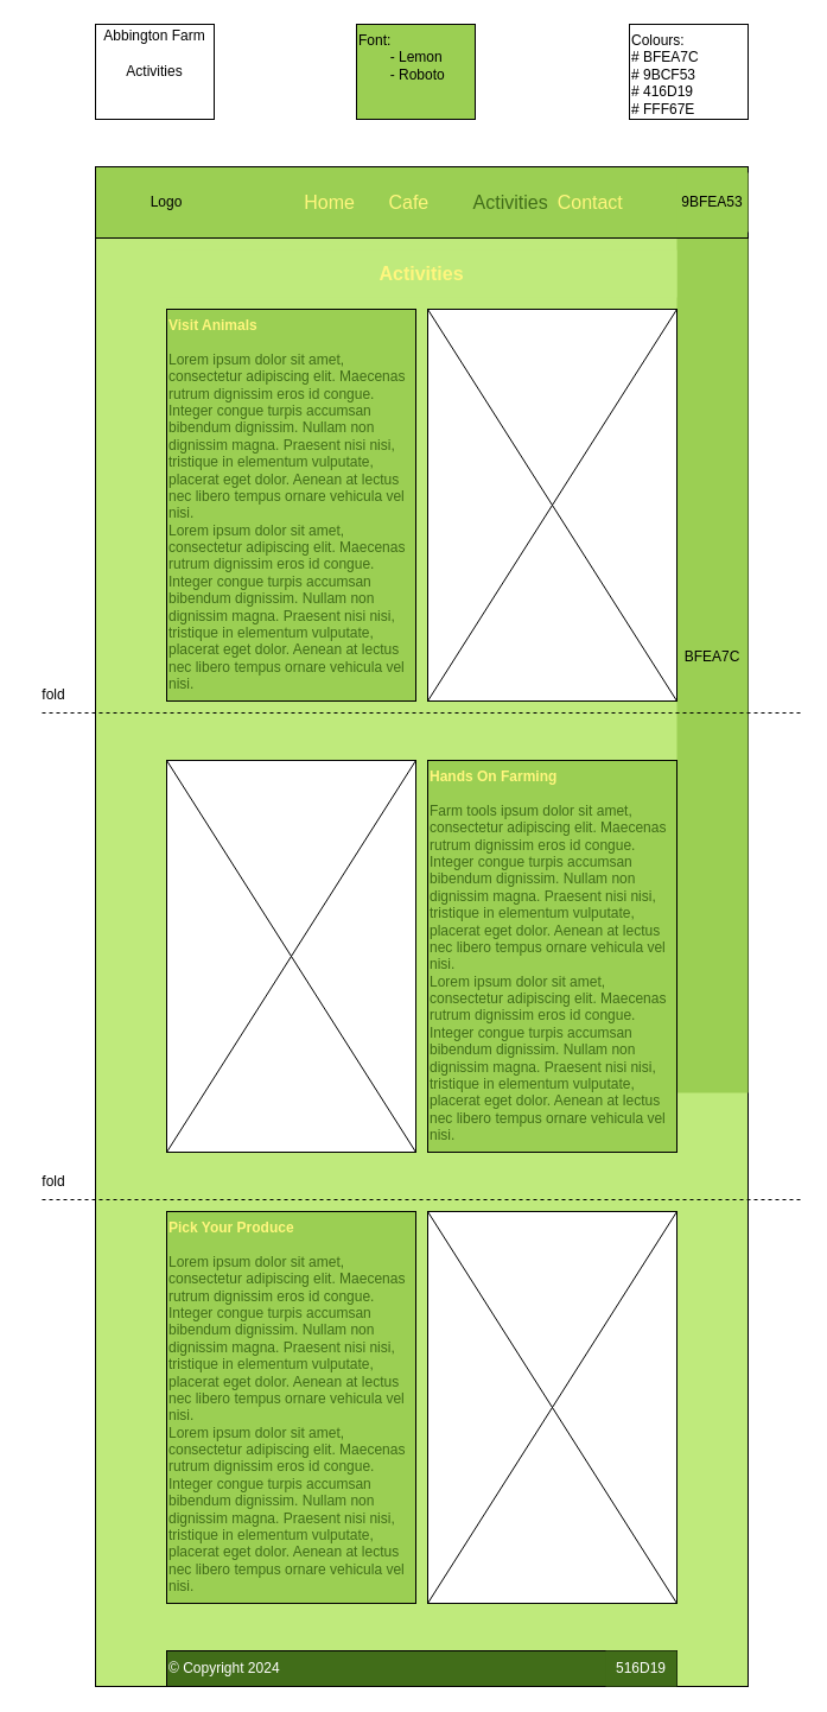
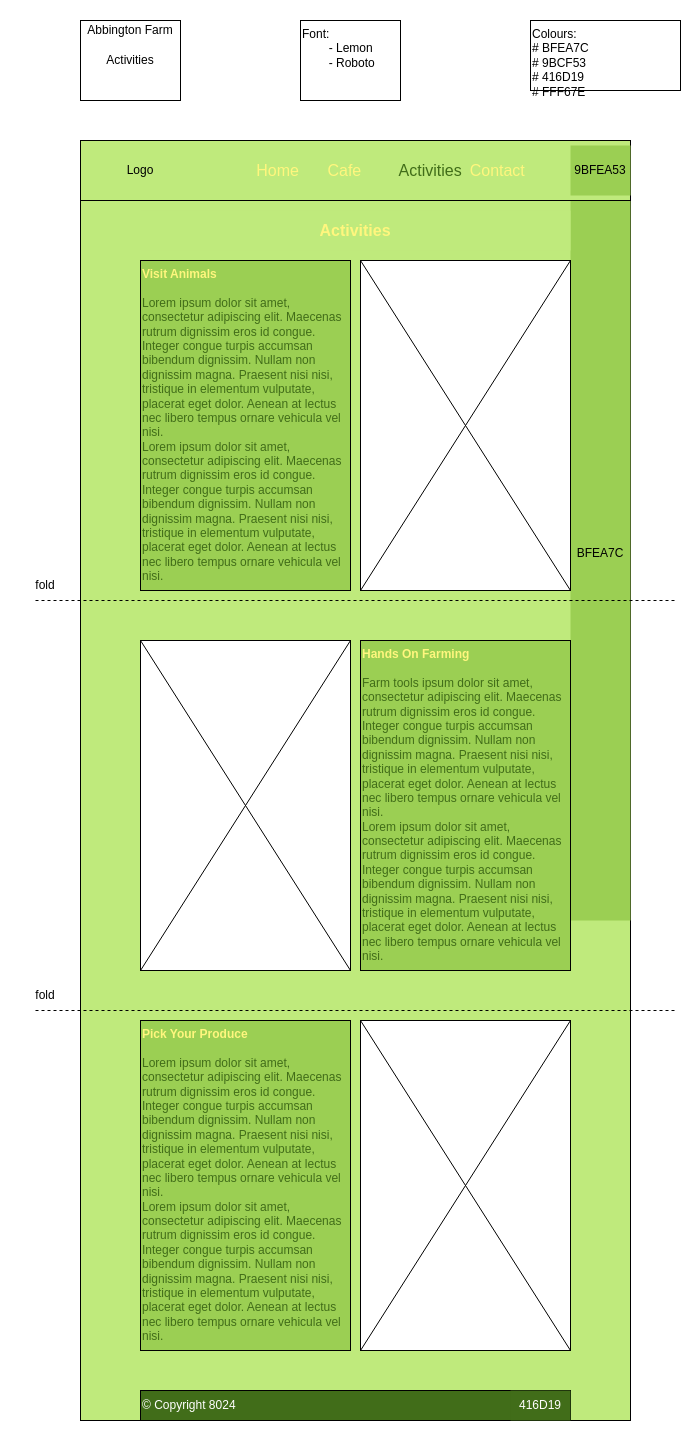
  <mxCell id="0" />
  <mxCell id="1" parent="0" />
- <mxCell id="2" value="Font:&lt;br&gt;&lt;span style=&quot;white-space: pre;&quot;&gt;&#09;&lt;/span&gt;- Lemon&lt;br&gt;&lt;span style=&quot;white-space: pre;&quot;&gt;&#09;&lt;/span&gt;- Roboto" style="rounded=0;whiteSpace=wrap;html=1;align=left;verticalAlign=top;fontStyle=0;fillColor=#9bcf53;" vertex="1" parent="1"><mxGeometry x="300" y="20" width="100" height="80" as="geometry" /></mxCell>
- <mxCell id="3" value="Colours:&lt;span style=&quot;&quot;&gt; &lt;br&gt;# BFEA7C&lt;br&gt;# 9BCF53&lt;br&gt;# 416D19&lt;br&gt;# FFF67E&lt;br&gt;&lt;/span&gt;" style="rounded=0;whiteSpace=wrap;html=1;align=left;verticalAlign=top;fontStyle=0" vertex="1" parent="1"><mxGeometry x="530" y="20" width="100" height="80" as="geometry" /></mxCell>
+ <mxCell id="2" value="Font:&lt;br&gt;&lt;span style=&quot;white-space: pre;&quot;&gt;&#09;&lt;/span&gt;- Lemon&lt;br&gt;&lt;span style=&quot;white-space: pre;&quot;&gt;&#09;&lt;/span&gt;- Roboto" style="rounded=0;whiteSpace=wrap;html=1;align=left;verticalAlign=top;fontStyle=0" vertex="1" parent="1"><mxGeometry x="300" y="20" width="100" height="80" as="geometry" /></mxCell>
+ <mxCell id="3" value="Colours:&lt;span style=&quot;&quot;&gt; &lt;br&gt;# BFEA7C&lt;br&gt;# 9BCF53&lt;br&gt;# 416D19&lt;br&gt;# FFF67E&lt;br&gt;&lt;/span&gt;" style="rounded=0;whiteSpace=wrap;html=1;align=left;verticalAlign=top;fontStyle=0" vertex="1" parent="1"><mxGeometry x="530" y="20" width="150" height="70" as="geometry" /></mxCell>
  <mxCell id="4" value="" style="group" vertex="1" connectable="0" parent="1"><mxGeometry x="80" y="20" width="100" height="80" as="geometry" /></mxCell>
  <mxCell id="5" value="Activities" style="rounded=0;whiteSpace=wrap;html=1;align=center;verticalAlign=middle;" vertex="1" parent="4"><mxGeometry width="100" height="80" as="geometry" /></mxCell>
  <mxCell id="6" value="Abbington Farm" style="rounded=0;whiteSpace=wrap;html=1;strokeColor=none;fillColor=none;" vertex="1" parent="4"><mxGeometry x="5" width="90" height="20" as="geometry" /></mxCell>
  <mxCell id="7" value="" style="rounded=0;whiteSpace=wrap;html=1;fillColor=#BFEA7C;" vertex="1" parent="1"><mxGeometry x="80" y="200" width="550" height="1220" as="geometry" /></mxCell>
  <mxCell id="8" value="B&lt;span style=&quot;&quot;&gt;FEA7C&lt;/span&gt;&lt;div&gt;&lt;br/&gt;&lt;/div&gt;" style="rounded=0;whiteSpace=wrap;html=1;strokeColor=none;fillColor=#9bcf53;" vertex="1" parent="1"><mxGeometry x="570" y="200" width="60" height="720" as="geometry" /></mxCell>
- <mxCell id="9" value="&lt;div align=&quot;left&quot; style=&quot;font-size: 16px;&quot;&gt;&lt;font color=&quot;#fff67e&quot; style=&quot;font-size: 16px;&quot;&gt;&lt;span style=&quot;white-space: pre;&quot;&gt;&#09;&lt;/span&gt;&lt;span style=&quot;white-space: pre;&quot;&gt;&#09;&lt;/span&gt;&lt;/font&gt;&lt;font color=&quot;#fff67e&quot; style=&quot;font-size: 16px;&quot;&gt;Home&lt;/font&gt;&lt;font color=&quot;#fff67e&quot; style=&quot;font-size: 16px;&quot;&gt; &lt;span style=&quot;white-space: pre;&quot;&gt;&#09;&lt;/span&gt;&lt;/font&gt;&lt;font color=&quot;#fff67e&quot; style=&quot;font-size: 16px;&quot;&gt;Cafe&lt;/font&gt;&lt;font color=&quot;#fff67e&quot; style=&quot;font-size: 16px;&quot;&gt; &lt;span style=&quot;white-space: pre;&quot;&gt;&#09;&lt;/span&gt;&lt;/font&gt;&lt;font style=&quot;font-size: 16px;&quot;&gt;Activities &lt;span style=&quot;white-space: pre;&quot;&gt;&#09;&lt;/span&gt;&lt;/font&gt;&lt;font color=&quot;#fff67e&quot; style=&quot;font-size: 16px;&quot;&gt;Contact&lt;br style=&quot;font-size: 16px;&quot;&gt;&lt;/font&gt;&lt;/div&gt;" style="rounded=0;whiteSpace=wrap;html=1;fillColor=#9BCF53;fontSize=16;fontColor=#416D19;" vertex="1" parent="1"><mxGeometry x="80" y="140" width="550" height="60" as="geometry" /></mxCell>
+ <mxCell id="9" value="&lt;div align=&quot;left&quot; style=&quot;font-size: 16px;&quot;&gt;&lt;font color=&quot;#fff67e&quot; style=&quot;font-size: 16px;&quot;&gt;&lt;span style=&quot;white-space: pre;&quot;&gt;&#09;&lt;/span&gt;&lt;span style=&quot;white-space: pre;&quot;&gt;&#09;&lt;/span&gt;&lt;/font&gt;&lt;font color=&quot;#fff67e&quot; style=&quot;font-size: 16px;&quot;&gt;Home&lt;/font&gt;&lt;font color=&quot;#fff67e&quot; style=&quot;font-size: 16px;&quot;&gt; &lt;span style=&quot;white-space: pre;&quot;&gt;&#09;&lt;/span&gt;&lt;/font&gt;&lt;font color=&quot;#fff67e&quot; style=&quot;font-size: 16px;&quot;&gt;Cafe&lt;/font&gt;&lt;font color=&quot;#fff67e&quot; style=&quot;font-size: 16px;&quot;&gt; &lt;span style=&quot;white-space: pre;&quot;&gt;&#09;&lt;/span&gt;&lt;/font&gt;&lt;font style=&quot;font-size: 16px;&quot;&gt;Activities &lt;span style=&quot;white-space: pre;&quot;&gt;&#09;&lt;/span&gt;&lt;/font&gt;&lt;font color=&quot;#fff67e&quot; style=&quot;font-size: 16px;&quot;&gt;Contact&lt;br style=&quot;font-size: 16px;&quot;&gt;&lt;/font&gt;&lt;/div&gt;" style="rounded=0;whiteSpace=wrap;html=1;fillColor=#bfea7c;fontSize=16;fontColor=#416D19;" vertex="1" parent="1"><mxGeometry x="80" y="140" width="550" height="60" as="geometry" /></mxCell>
  <mxCell id="10" value="Logo" style="rounded=0;whiteSpace=wrap;html=1;strokeColor=none;fillColor=none;" vertex="1" parent="1"><mxGeometry x="80" y="140" width="120" height="60" as="geometry" /></mxCell>
  <mxCell id="11" value="&lt;font color=&quot;#fff67e&quot;&gt;&lt;b&gt;Hands On Farming&lt;/b&gt;&lt;br&gt;&lt;br&gt;&lt;/font&gt;&lt;font color=&quot;#416d19&quot;&gt;Farm tools ipsum dolor sit amet, consectetur adipiscing elit. Maecenas rutrum &lt;/font&gt;&lt;font color=&quot;#416d19&quot;&gt;dignissim eros id congue. Integer congue turpis accumsan bibendum &lt;/font&gt;&lt;font color=&quot;#416d19&quot;&gt;dignissim. Nullam non dignissim magna. Praesent nisi nisi, tristique in &lt;/font&gt;&lt;font color=&quot;#416d19&quot;&gt;elementum vulputate, placerat eget dolor. Aenean at lectus nec libero &lt;/font&gt;&lt;font color=&quot;#416d19&quot;&gt;tempus ornare vehicula vel nisi.&lt;br&gt;&lt;/font&gt;&lt;font color=&quot;#416d19&quot;&gt;Lorem ipsum dolor sit amet, consectetur adipiscing elit. Maecenas rutrum &lt;/font&gt;&lt;font color=&quot;#416d19&quot;&gt;dignissim eros id congue. Integer congue turpis accumsan bibendum &lt;/font&gt;&lt;font color=&quot;#416d19&quot;&gt;dignissim. Nullam non dignissim magna. Praesent nisi nisi, tristique in &lt;/font&gt;&lt;font color=&quot;#416d19&quot;&gt;elementum vulputate, placerat eget dolor. Aenean at lectus nec libero &lt;/font&gt;&lt;font color=&quot;#416d19&quot;&gt;tempus ornare vehicula vel nisi.&lt;/font&gt;" style="rounded=0;whiteSpace=wrap;html=1;verticalAlign=top;align=left;fillColor=#9BCF53;" vertex="1" parent="1"><mxGeometry x="360" y="640" width="210" height="330" as="geometry" /></mxCell>
- <mxCell id="12" value="&lt;p&gt;&lt;font color=&quot;#ffffff&quot;&gt;© Copyright 2024&lt;/font&gt;&lt;/p&gt;" style="rounded=0;whiteSpace=wrap;html=1;verticalAlign=middle;align=left;fillColor=#416D19;" vertex="1" parent="1"><mxGeometry x="140" y="1390" width="430" height="30" as="geometry" /></mxCell>
+ <mxCell id="12" value="&lt;p&gt;&lt;font color=&quot;#ffffff&quot;&gt;© Copyright 8024&lt;/font&gt;&lt;/p&gt;" style="rounded=0;whiteSpace=wrap;html=1;verticalAlign=middle;align=left;fillColor=#416D19;" vertex="1" parent="1"><mxGeometry x="140" y="1390" width="430" height="30" as="geometry" /></mxCell>
  <mxCell id="13" value="9BFEA53" style="rounded=0;whiteSpace=wrap;html=1;fillColor=#9BCF53;strokeColor=none;" vertex="1" parent="1"><mxGeometry x="570" y="145" width="60" height="50" as="geometry" /></mxCell>
- <mxCell id="14" value="&lt;font color=&quot;#ffffff&quot;&gt;516D19&lt;/font&gt;" style="rounded=0;whiteSpace=wrap;html=1;fillColor=#416D19;strokeColor=none;" vertex="1" parent="1"><mxGeometry x="510" y="1390" width="60" height="30" as="geometry" /></mxCell>
+ <mxCell id="14" value="&lt;font color=&quot;#ffffff&quot;&gt;416D19&lt;/font&gt;" style="rounded=0;whiteSpace=wrap;html=1;fillColor=#416D19;strokeColor=none;" vertex="1" parent="1"><mxGeometry x="510" y="1390" width="60" height="30" as="geometry" /></mxCell>
  <mxCell id="15" value="" style="endArrow=none;dashed=1;html=1;rounded=0;" edge="1" parent="1"><mxGeometry width="50" height="50" relative="1" as="geometry"><mxPoint x="35" y="600" as="sourcePoint" /><mxPoint x="675" y="600" as="targetPoint" /></mxGeometry></mxCell>
  <mxCell id="16" value="fold" style="rounded=0;whiteSpace=wrap;html=1;strokeColor=none;fillColor=none;" vertex="1" parent="1"><mxGeometry x="20" y="570" width="50" height="30" as="geometry" /></mxCell>
  <mxCell id="17" value="&lt;font style=&quot;font-size: 16px;&quot; color=&quot;#fff67e&quot;&gt;&lt;b style=&quot;font-size: 16px;&quot;&gt;Activities&lt;/b&gt;&lt;/font&gt;" style="rounded=0;whiteSpace=wrap;html=1;verticalAlign=middle;fillColor=#BFEA7C;strokeColor=none;fontSize=16;" vertex="1" parent="1"><mxGeometry x="140" y="210" width="430" height="40" as="geometry" /></mxCell>
  <mxCell id="18" value="&lt;font color=&quot;#fff67e&quot;&gt;&lt;b&gt;Visit Animals&lt;/b&gt;&lt;br&gt;&lt;br&gt;&lt;/font&gt;&lt;font color=&quot;#416d19&quot;&gt;Lorem ipsum dolor sit amet, consectetur adipiscing elit. Maecenas rutrum &lt;/font&gt;&lt;font color=&quot;#416d19&quot;&gt;dignissim eros id congue. Integer congue turpis accumsan bibendum &lt;/font&gt;&lt;font color=&quot;#416d19&quot;&gt;dignissim. Nullam non dignissim magna. Praesent nisi nisi, tristique in &lt;/font&gt;&lt;font color=&quot;#416d19&quot;&gt;elementum vulputate, placerat eget dolor. Aenean at lectus nec libero &lt;/font&gt;&lt;font color=&quot;#416d19&quot;&gt;tempus ornare vehicula vel nisi.&lt;br&gt;&lt;/font&gt;&lt;font color=&quot;#416d19&quot;&gt;Lorem ipsum dolor sit amet, consectetur adipiscing elit. Maecenas rutrum &lt;/font&gt;&lt;font color=&quot;#416d19&quot;&gt;dignissim eros id congue. Integer congue turpis accumsan bibendum &lt;/font&gt;&lt;font color=&quot;#416d19&quot;&gt;dignissim. Nullam non dignissim magna. Praesent nisi nisi, tristique in &lt;/font&gt;&lt;font color=&quot;#416d19&quot;&gt;elementum vulputate, placerat eget dolor. Aenean at lectus nec libero &lt;/font&gt;&lt;font color=&quot;#416d19&quot;&gt;tempus ornare vehicula vel nisi.&lt;/font&gt;" style="rounded=0;whiteSpace=wrap;html=1;verticalAlign=top;align=left;fillColor=#9BCF53;" vertex="1" parent="1"><mxGeometry x="140" y="260" width="210" height="330" as="geometry" /></mxCell>
  <mxCell id="19" value="" style="group" vertex="1" connectable="0" parent="1"><mxGeometry x="360" y="260" width="210" height="330" as="geometry" /></mxCell>
  <mxCell id="20" value="" style="rounded=0;whiteSpace=wrap;html=1;" vertex="1" parent="19"><mxGeometry width="210" height="330" as="geometry" /></mxCell>
  <mxCell id="21" value="" style="endArrow=none;html=1;rounded=0;exitX=0;exitY=0;exitDx=0;exitDy=0;entryX=1;entryY=1;entryDx=0;entryDy=0;" edge="1" parent="19" source="20" target="20"><mxGeometry width="50" height="50" relative="1" as="geometry"><mxPoint x="-40" y="230" as="sourcePoint" /><mxPoint x="10" y="180" as="targetPoint" /></mxGeometry></mxCell>
  <mxCell id="22" value="" style="endArrow=none;html=1;rounded=0;exitX=0;exitY=1;exitDx=0;exitDy=0;entryX=1;entryY=0;entryDx=0;entryDy=0;" edge="1" parent="19" source="20" target="20"><mxGeometry width="50" height="50" relative="1" as="geometry"><mxPoint x="-290.0" y="320" as="sourcePoint" /><mxPoint x="150" y="330" as="targetPoint" /></mxGeometry></mxCell>
  <mxCell id="23" value="" style="group" vertex="1" connectable="0" parent="1"><mxGeometry x="140" y="640" width="210" height="330" as="geometry" /></mxCell>
  <mxCell id="24" value="" style="rounded=0;whiteSpace=wrap;html=1;" vertex="1" parent="23"><mxGeometry width="210" height="330" as="geometry" /></mxCell>
  <mxCell id="25" value="" style="endArrow=none;html=1;rounded=0;exitX=0;exitY=0;exitDx=0;exitDy=0;entryX=1;entryY=1;entryDx=0;entryDy=0;" edge="1" parent="23" source="24" target="24"><mxGeometry width="50" height="50" relative="1" as="geometry"><mxPoint x="-40" y="230" as="sourcePoint" /><mxPoint x="10" y="180" as="targetPoint" /></mxGeometry></mxCell>
  <mxCell id="26" value="" style="endArrow=none;html=1;rounded=0;exitX=0;exitY=1;exitDx=0;exitDy=0;entryX=1;entryY=0;entryDx=0;entryDy=0;" edge="1" parent="23" source="24" target="24"><mxGeometry width="50" height="50" relative="1" as="geometry"><mxPoint x="-290.0" y="320" as="sourcePoint" /><mxPoint x="150" y="330" as="targetPoint" /></mxGeometry></mxCell>
  <mxCell id="27" value="" style="group" vertex="1" connectable="0" parent="1"><mxGeometry x="360" y="1020" width="210" height="330" as="geometry" /></mxCell>
  <mxCell id="28" value="" style="rounded=0;whiteSpace=wrap;html=1;" vertex="1" parent="27"><mxGeometry width="210" height="330" as="geometry" /></mxCell>
  <mxCell id="29" value="" style="endArrow=none;html=1;rounded=0;exitX=0;exitY=0;exitDx=0;exitDy=0;entryX=1;entryY=1;entryDx=0;entryDy=0;" edge="1" parent="27" source="28" target="28"><mxGeometry width="50" height="50" relative="1" as="geometry"><mxPoint x="-40" y="230" as="sourcePoint" /><mxPoint x="10" y="180" as="targetPoint" /></mxGeometry></mxCell>
  <mxCell id="30" value="" style="endArrow=none;html=1;rounded=0;exitX=0;exitY=1;exitDx=0;exitDy=0;entryX=1;entryY=0;entryDx=0;entryDy=0;" edge="1" parent="27" source="28" target="28"><mxGeometry width="50" height="50" relative="1" as="geometry"><mxPoint x="-290.0" y="320" as="sourcePoint" /><mxPoint x="150" y="330" as="targetPoint" /></mxGeometry></mxCell>
  <mxCell id="31" value="&lt;font color=&quot;#fff67e&quot;&gt;&lt;b&gt;Pick Your Produce&lt;/b&gt;&lt;br&gt;&lt;br&gt;&lt;/font&gt;&lt;font color=&quot;#416d19&quot;&gt;Lorem ipsum dolor sit amet, consectetur adipiscing elit. Maecenas rutrum &lt;/font&gt;&lt;font color=&quot;#416d19&quot;&gt;dignissim eros id congue. Integer congue turpis accumsan bibendum &lt;/font&gt;&lt;font color=&quot;#416d19&quot;&gt;dignissim. Nullam non dignissim magna. Praesent nisi nisi, tristique in &lt;/font&gt;&lt;font color=&quot;#416d19&quot;&gt;elementum vulputate, placerat eget dolor. Aenean at lectus nec libero &lt;/font&gt;&lt;font color=&quot;#416d19&quot;&gt;tempus ornare vehicula vel nisi.&lt;br&gt;&lt;/font&gt;&lt;font color=&quot;#416d19&quot;&gt;Lorem ipsum dolor sit amet, consectetur adipiscing elit. Maecenas rutrum &lt;/font&gt;&lt;font color=&quot;#416d19&quot;&gt;dignissim eros id congue. Integer congue turpis accumsan bibendum &lt;/font&gt;&lt;font color=&quot;#416d19&quot;&gt;dignissim. Nullam non dignissim magna. Praesent nisi nisi, tristique in &lt;/font&gt;&lt;font color=&quot;#416d19&quot;&gt;elementum vulputate, placerat eget dolor. Aenean at lectus nec libero &lt;/font&gt;&lt;font color=&quot;#416d19&quot;&gt;tempus ornare vehicula vel nisi.&lt;/font&gt;" style="rounded=0;whiteSpace=wrap;html=1;verticalAlign=top;align=left;fillColor=#9BCF53;" vertex="1" parent="1"><mxGeometry x="140" y="1020" width="210" height="330" as="geometry" /></mxCell>
  <mxCell id="32" value="" style="endArrow=none;dashed=1;html=1;rounded=0;" edge="1" parent="1" target="33"><mxGeometry width="50" height="50" relative="1" as="geometry"><mxPoint x="35" y="1010" as="sourcePoint" /><mxPoint x="675" y="1010" as="targetPoint" /></mxGeometry></mxCell>
  <mxCell id="33" value="fold" style="rounded=0;whiteSpace=wrap;html=1;strokeColor=none;fillColor=none;" vertex="1" parent="1"><mxGeometry x="20" y="980" width="50" height="30" as="geometry" /></mxCell>
  <mxCell id="34" value="" style="endArrow=none;dashed=1;html=1;rounded=0;" edge="1" parent="1"><mxGeometry width="50" height="50" relative="1" as="geometry"><mxPoint x="35" y="1010" as="sourcePoint" /><mxPoint x="675" y="1010" as="targetPoint" /></mxGeometry></mxCell>
